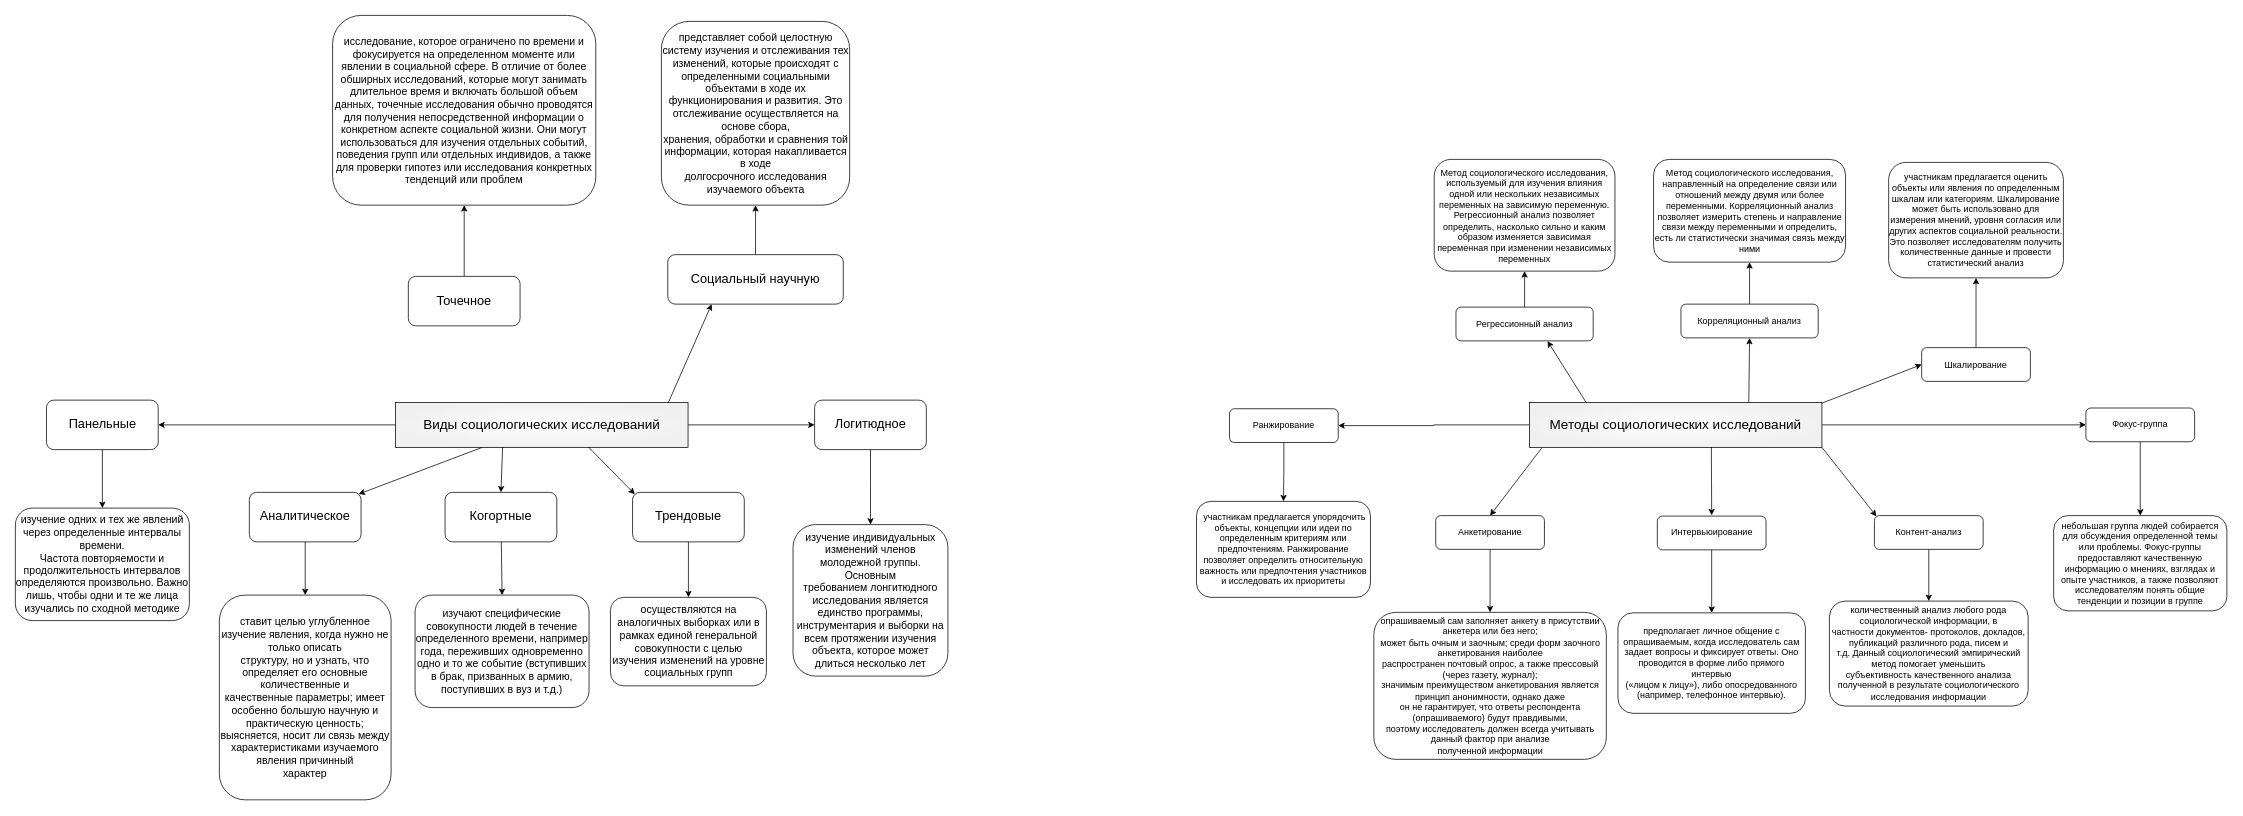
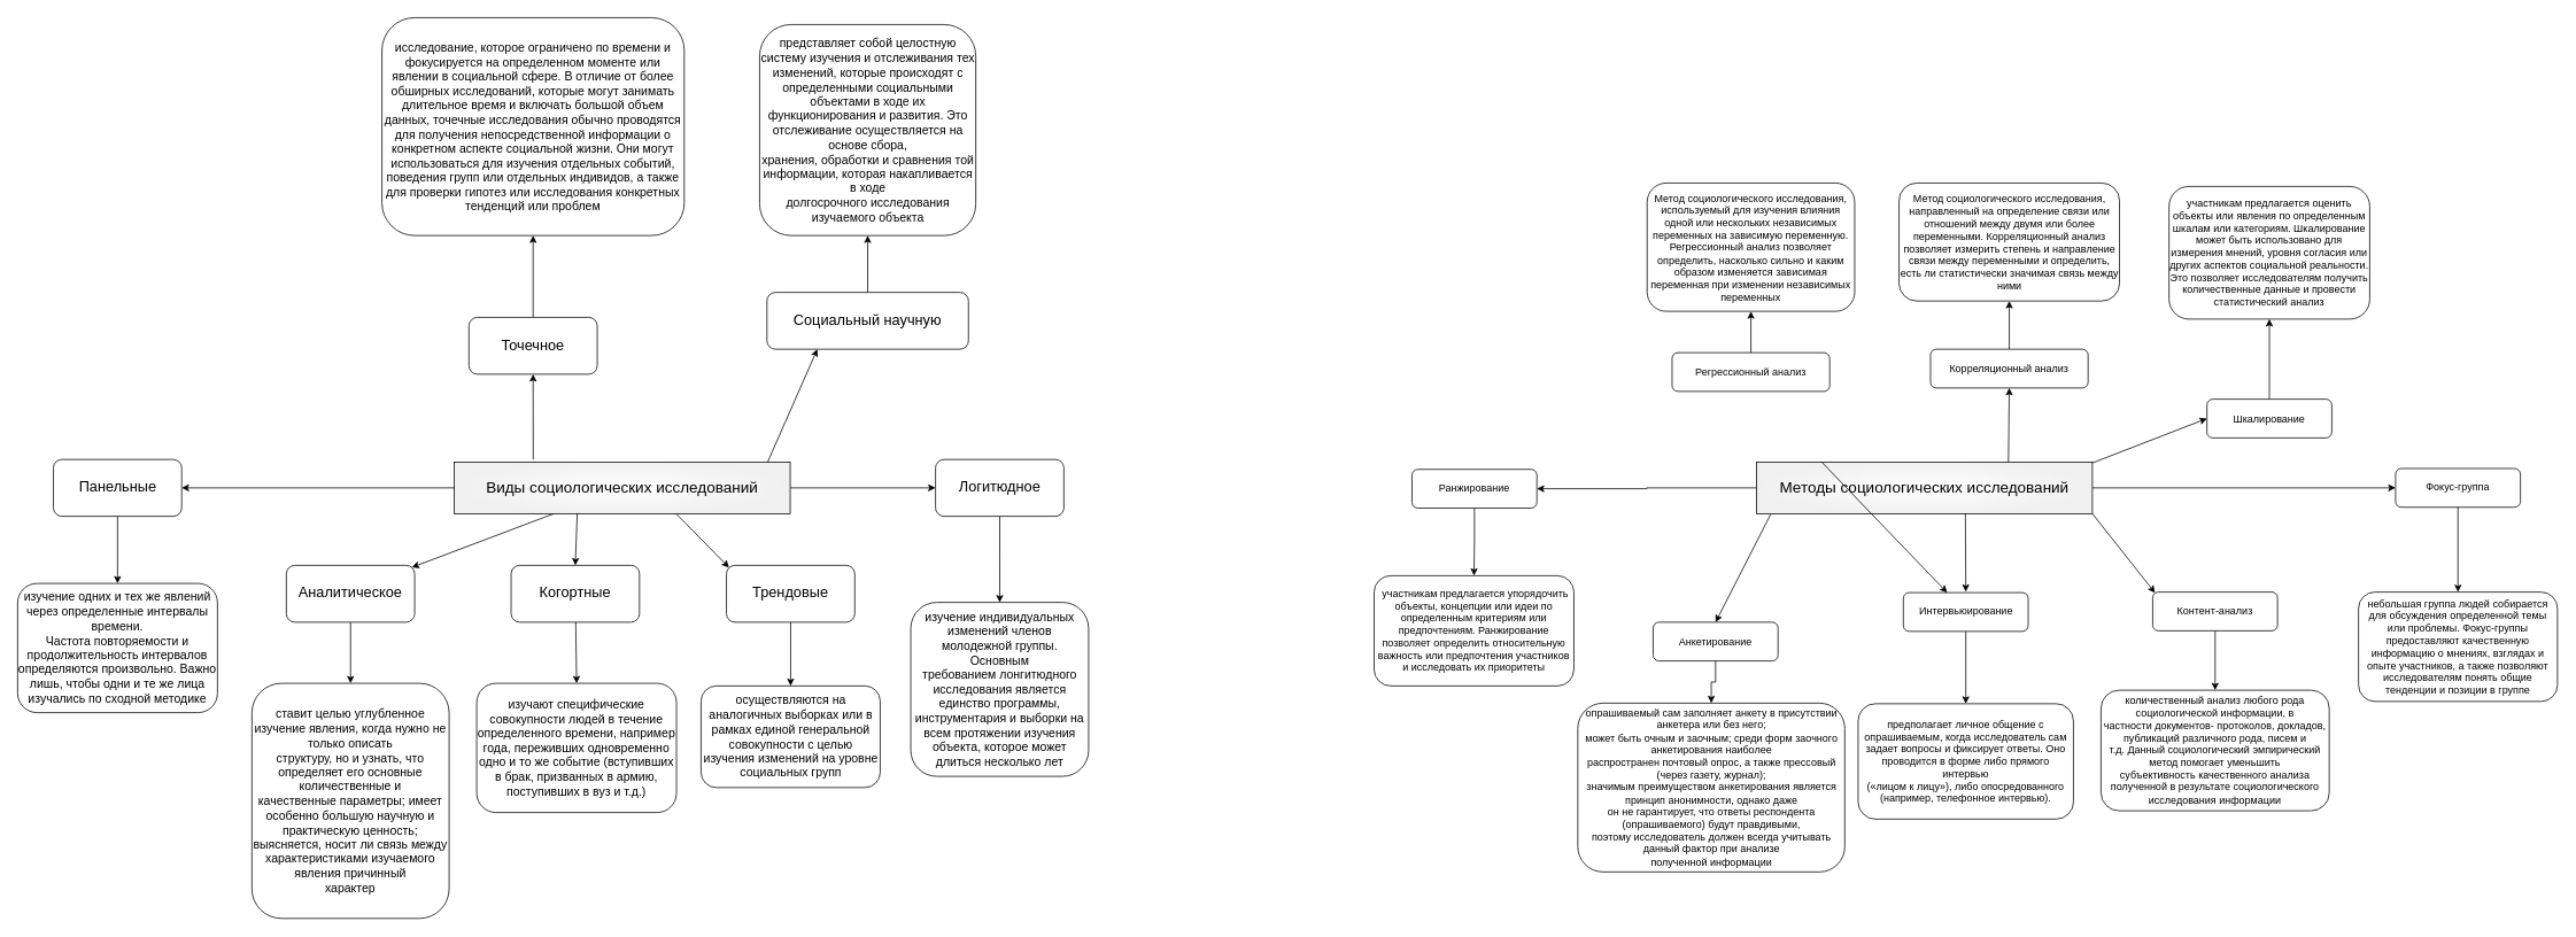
  <mxCell id="0" />
  <mxCell id="1" parent="0" />
  <mxCell id="2" style="rounded=0;orthogonalLoop=1;jettySize=auto;html=1;entryX=0.978;entryY=0.035;entryDx=0;entryDy=0;entryPerimeter=0;" edge="1" parent="1" source="6" target="8"><mxGeometry relative="1" as="geometry" /></mxCell>
  <mxCell id="3" style="edgeStyle=orthogonalEdgeStyle;rounded=0;orthogonalLoop=1;jettySize=auto;html=1;entryX=1;entryY=0.5;entryDx=0;entryDy=0;" edge="1" parent="1" source="6" target="19"><mxGeometry relative="1" as="geometry" /></mxCell>
  <mxCell id="4" style="edgeStyle=orthogonalEdgeStyle;rounded=0;orthogonalLoop=1;jettySize=auto;html=1;" edge="1" parent="1" source="6" target="22"><mxGeometry relative="1" as="geometry" /></mxCell>
+ <mxCell id="5" style="rounded=0;orthogonalLoop=1;jettySize=auto;html=1;entryX=0.5;entryY=1;entryDx=0;entryDy=0;exitX=0.235;exitY=-0.046;exitDx=0;exitDy=0;exitPerimeter=0;" edge="1" parent="1" source="6" target="29"><mxGeometry relative="1" as="geometry" /></mxCell>
  <mxCell id="6" value="&lt;font style=&quot;font-size: 18px;&quot;&gt;Виды социологических исследований&lt;/font&gt;" style="rounded=0;whiteSpace=wrap;html=1;fillColor=default;gradientColor=#f0f0f0;gradientDirection=radial;strokeColor=default;" vertex="1" parent="1"><mxGeometry x="527" y="536" width="390" height="60" as="geometry" /></mxCell>
  <mxCell id="7" value="" style="edgeStyle=orthogonalEdgeStyle;rounded=0;orthogonalLoop=1;jettySize=auto;html=1;" edge="1" parent="1" source="8" target="9"><mxGeometry relative="1" as="geometry" /></mxCell>
  <mxCell id="8" value="&lt;font style=&quot;font-size: 17px;&quot;&gt;Аналитическое&lt;/font&gt;" style="rounded=1;whiteSpace=wrap;html=1;" vertex="1" parent="1"><mxGeometry x="332" y="656" width="149" height="66" as="geometry" /></mxCell>
  <mxCell id="9" value="&lt;font style=&quot;font-size: 14px;&quot;&gt;ставит целью углубленное изучение явления, когда нужно не только описать&lt;br&gt;структуру, но и узнать, что определяет его основные количественные и&lt;br&gt;качественные параметры; имеет особенно большую научную и практическую ценность;&lt;br&gt;выясняется, носит ли связь между характеристиками изучаемого явления причинный&lt;br&gt;характер&lt;/font&gt;" style="rounded=1;whiteSpace=wrap;html=1;" vertex="1" parent="1"><mxGeometry x="292" y="793" width="229" height="273" as="geometry" /></mxCell>
  <mxCell id="10" value="&lt;font style=&quot;font-size: 17px;&quot;&gt;Когортные&lt;/font&gt;" style="rounded=1;whiteSpace=wrap;html=1;" vertex="1" parent="1"><mxGeometry x="593" y="656" width="149" height="66" as="geometry" /></mxCell>
  <mxCell id="11" value="" style="edgeStyle=orthogonalEdgeStyle;rounded=0;orthogonalLoop=1;jettySize=auto;html=1;" edge="1" parent="1" target="12"><mxGeometry relative="1" as="geometry"><mxPoint x="668" y="722" as="sourcePoint" /></mxGeometry></mxCell>
  <mxCell id="12" value="&lt;font style=&quot;font-size: 14px;&quot;&gt;изучают специфические совокупности людей в течение определенного времени, например года, переживших одновременно одно и то же событие (вступивших в брак, призванных в армию, поступивших в вуз и т.д.)&lt;/font&gt;" style="rounded=1;whiteSpace=wrap;html=1;" vertex="1" parent="1"><mxGeometry x="553" y="793" width="232" height="150" as="geometry" /></mxCell>
  <mxCell id="13" value="" style="endArrow=classic;html=1;rounded=0;exitX=0.366;exitY=1.001;exitDx=0;exitDy=0;exitPerimeter=0;entryX=0.5;entryY=0;entryDx=0;entryDy=0;" edge="1" parent="1" source="6" target="10"><mxGeometry width="50" height="50" relative="1" as="geometry"><mxPoint x="834" y="720" as="sourcePoint" /><mxPoint x="884" y="670" as="targetPoint" /></mxGeometry></mxCell>
  <mxCell id="14" value="" style="edgeStyle=orthogonalEdgeStyle;rounded=0;orthogonalLoop=1;jettySize=auto;html=1;" edge="1" parent="1" source="15" target="17"><mxGeometry relative="1" as="geometry" /></mxCell>
  <mxCell id="15" value="&lt;font style=&quot;font-size: 17px;&quot;&gt;Трендовые&lt;/font&gt;" style="rounded=1;whiteSpace=wrap;html=1;" vertex="1" parent="1"><mxGeometry x="843" y="656" width="149" height="66" as="geometry" /></mxCell>
  <mxCell id="16" value="" style="endArrow=classic;html=1;rounded=0;exitX=0.66;exitY=0.997;exitDx=0;exitDy=0;exitPerimeter=0;entryX=0.02;entryY=0.038;entryDx=0;entryDy=0;entryPerimeter=0;" edge="1" parent="1" source="6" target="15"><mxGeometry width="50" height="50" relative="1" as="geometry"><mxPoint x="769" y="672" as="sourcePoint" /><mxPoint x="819" y="622" as="targetPoint" /></mxGeometry></mxCell>
  <mxCell id="17" value="&lt;font style=&quot;font-size: 14px;&quot;&gt;осуществляются на аналогичных выборках или в рамках единой генеральной&lt;br/&gt;совокупности с целью изучения изменений на уровне социальных групп&lt;/font&gt;" style="rounded=1;whiteSpace=wrap;html=1;" vertex="1" parent="1"><mxGeometry x="813.5" y="796" width="208" height="118" as="geometry" /></mxCell>
  <mxCell id="18" value="" style="edgeStyle=orthogonalEdgeStyle;rounded=0;orthogonalLoop=1;jettySize=auto;html=1;" edge="1" parent="1" source="19" target="20"><mxGeometry relative="1" as="geometry" /></mxCell>
  <mxCell id="19" value="&lt;font style=&quot;font-size: 17px;&quot;&gt;Панельные&lt;/font&gt;" style="rounded=1;whiteSpace=wrap;html=1;" vertex="1" parent="1"><mxGeometry x="61.5" y="533" width="149" height="66" as="geometry" /></mxCell>
  <mxCell id="20" value="&lt;font style=&quot;font-size: 14px;&quot;&gt;изучение одних и тех же явлений через определенные интервалы времени.&lt;br&gt;Частота повторяемости и продолжительность интервалов определяются произвольно.&amp;nbsp;&lt;/font&gt;&lt;font style=&quot;font-size: 14px;&quot;&gt;&lt;font style=&quot;font-size: 14px;&quot;&gt;Важно лишь, чтобы&amp;nbsp;&lt;/font&gt;&lt;span style=&quot;line-height: 115%; font-family: Calibri, sans-serif;&quot;&gt;одни и те же лица изучались по сходной методике&lt;/span&gt;&lt;/font&gt;" style="rounded=1;whiteSpace=wrap;html=1;align=center;" vertex="1" parent="1"><mxGeometry x="20" y="677" width="232" height="150" as="geometry" /></mxCell>
  <mxCell id="21" value="" style="edgeStyle=orthogonalEdgeStyle;rounded=0;orthogonalLoop=1;jettySize=auto;html=1;" edge="1" parent="1" source="22" target="23"><mxGeometry relative="1" as="geometry" /></mxCell>
  <mxCell id="22" value="&lt;font style=&quot;font-size: 17px;&quot;&gt;Логитюдное&lt;/font&gt;" style="rounded=1;whiteSpace=wrap;html=1;" vertex="1" parent="1"><mxGeometry x="1085.75" y="533" width="149" height="66" as="geometry" /></mxCell>
  <mxCell id="23" value="&lt;font style=&quot;font-size: 14px;&quot;&gt;изучение индивидуальных изменений членов молодежной группы. Основным&lt;br&gt;требованием лонгитюдного исследования является единство программы,&lt;br&gt;инструментария и выборки на всем протяжении изучения объекта, которое может&lt;br&gt;длиться несколько лет&lt;/font&gt;" style="rounded=1;whiteSpace=wrap;html=1;" vertex="1" parent="1"><mxGeometry x="1057" y="699" width="206.5" height="202" as="geometry" /></mxCell>
  <mxCell id="24" style="edgeStyle=orthogonalEdgeStyle;rounded=0;orthogonalLoop=1;jettySize=auto;html=1;" edge="1" parent="1" source="25" target="27"><mxGeometry relative="1" as="geometry" /></mxCell>
  <mxCell id="25" value="&lt;font style=&quot;font-size: 17px;&quot;&gt;Социальный научную&lt;/font&gt;" style="rounded=1;whiteSpace=wrap;html=1;" vertex="1" parent="1"><mxGeometry x="890" y="339" width="234" height="66" as="geometry" /></mxCell>
  <mxCell id="26" style="rounded=0;orthogonalLoop=1;jettySize=auto;html=1;entryX=0.25;entryY=1;entryDx=0;entryDy=0;exitX=0.933;exitY=-0.001;exitDx=0;exitDy=0;exitPerimeter=0;" edge="1" parent="1" source="6" target="25"><mxGeometry relative="1" as="geometry" /></mxCell>
  <mxCell id="27" value="&lt;font style=&quot;font-size: 14px;&quot;&gt;представляет собой целостную систему изучения и отслеживания тех&lt;br/&gt;изменений, которые происходят с определенными социальными объектами в ходе их&lt;br/&gt;функционирования и развития. Это отслеживание осуществляется на основе сбора,&lt;br/&gt;хранения, обработки и сравнения той информации, которая накапливается в ходе&lt;br/&gt;долгосрочного исследования изучаемого объекта&lt;/font&gt;" style="rounded=1;whiteSpace=wrap;html=1;" vertex="1" parent="1"><mxGeometry x="881.5" y="28" width="251" height="245" as="geometry" /></mxCell>
  <mxCell id="28" style="edgeStyle=orthogonalEdgeStyle;rounded=0;orthogonalLoop=1;jettySize=auto;html=1;entryX=0.5;entryY=1;entryDx=0;entryDy=0;" edge="1" parent="1" source="29" target="30"><mxGeometry relative="1" as="geometry" /></mxCell>
  <mxCell id="29" value="&lt;font style=&quot;font-size: 17px;&quot;&gt;Точечное&lt;/font&gt;" style="rounded=1;whiteSpace=wrap;html=1;" vertex="1" parent="1"><mxGeometry x="544" y="368" width="149" height="66" as="geometry" /></mxCell>
  <mxCell id="30" value="&lt;font style=&quot;font-size: 14px;&quot;&gt;исследование, которое ограничено по времени и фокусируется на определенном моменте или явлении в социальной сфере. В отличие от более обширных исследований, которые могут занимать длительное время и включать большой объем данных, точечные исследования обычно проводятся для получения непосредственной информации о конкретном аспекте социальной жизни. Они могут использоваться для изучения отдельных событий, поведения групп или отдельных индивидов, а также для проверки гипотез или исследования конкретных тенденций или проблем&lt;/font&gt;" style="rounded=1;whiteSpace=wrap;html=1;" vertex="1" parent="1"><mxGeometry x="443" y="20" width="351" height="253" as="geometry" /></mxCell>
  <mxCell id="31" style="edgeStyle=orthogonalEdgeStyle;rounded=0;orthogonalLoop=1;jettySize=auto;html=1;" edge="1" parent="1" source="33" target="47"><mxGeometry relative="1" as="geometry" /></mxCell>
  <mxCell id="32" style="edgeStyle=orthogonalEdgeStyle;rounded=0;orthogonalLoop=1;jettySize=auto;html=1;entryX=1;entryY=0.5;entryDx=0;entryDy=0;" edge="1" parent="1" source="33" target="50"><mxGeometry relative="1" as="geometry" /></mxCell>
  <mxCell id="33" value="&lt;font style=&quot;font-size: 18px;&quot;&gt;Методы социологических исследований&lt;/font&gt;" style="rounded=0;whiteSpace=wrap;html=1;fillColor=default;gradientColor=#f0f0f0;gradientDirection=radial;strokeColor=default;" vertex="1" parent="1"><mxGeometry x="2039" y="536" width="390" height="60" as="geometry" /></mxCell>
  <mxCell id="34" value="" style="edgeStyle=orthogonalEdgeStyle;rounded=0;orthogonalLoop=1;jettySize=auto;html=1;" edge="1" parent="1" source="35" target="36"><mxGeometry relative="1" as="geometry" /></mxCell>
- <mxCell id="35" value="Анкетирование" style="rounded=1;whiteSpace=wrap;html=1;" vertex="1" parent="1"><mxGeometry x="1914" y="687" width="145" height="45" as="geometry" /></mxCell>
+ <mxCell id="35" value="Анкетирование" style="rounded=1;whiteSpace=wrap;html=1;" vertex="1" parent="1"><mxGeometry x="1919" y="722" width="145" height="45" as="geometry" /></mxCell>
  <mxCell id="36" value="опрашиваемый сам заполняет анкету в присутствии анкетера или без него;&lt;br/&gt;может быть очным и заочным; среди форм заочного анкетирования наиболее&lt;br/&gt;распространен почтовый опрос, а также прессовый (через газету, журнал);&lt;br/&gt;значимым преимуществом анкетирования является принцип анонимности, однако даже&lt;br/&gt;он не гарантирует, что ответы респондента (опрашиваемого) будут правдивыми,&lt;br/&gt;поэтому исследователь должен всегда учитывать данный фактор при анализе&lt;br/&gt;полученной информации" style="rounded=1;whiteSpace=wrap;html=1;" vertex="1" parent="1"><mxGeometry x="1831.5" y="816" width="310" height="196" as="geometry" /></mxCell>
  <mxCell id="37" value="" style="endArrow=classic;html=1;rounded=0;exitX=0.042;exitY=1.012;exitDx=0;exitDy=0;exitPerimeter=0;entryX=0.5;entryY=0;entryDx=0;entryDy=0;" edge="1" parent="1" source="33" target="35"><mxGeometry width="50" height="50" relative="1" as="geometry"><mxPoint x="2152" y="707" as="sourcePoint" /><mxPoint x="2202" y="657" as="targetPoint" /></mxGeometry></mxCell>
  <mxCell id="38" value="" style="edgeStyle=orthogonalEdgeStyle;rounded=0;orthogonalLoop=1;jettySize=auto;html=1;" edge="1" parent="1" source="39" target="40"><mxGeometry relative="1" as="geometry" /></mxCell>
  <mxCell id="39" value="Интервьюирование" style="rounded=1;whiteSpace=wrap;html=1;" vertex="1" parent="1"><mxGeometry x="2209.5" y="687.66" width="145" height="45" as="geometry" /></mxCell>
  <mxCell id="40" value="предполагает личное общение с опрашиваемым, когда исследователь сам&lt;br/&gt;задает вопросы и фиксирует ответы. Оно проводится в форме либо прямого интервью&lt;br/&gt;(«лицом к лицу»), либо опосредованного (например, телефонное интервью)." style="rounded=1;whiteSpace=wrap;html=1;" vertex="1" parent="1"><mxGeometry x="2157" y="816.66" width="250" height="134" as="geometry" /></mxCell>
  <mxCell id="41" value="" style="endArrow=classic;html=1;rounded=0;exitX=0.622;exitY=0.996;exitDx=0;exitDy=0;exitPerimeter=0;" edge="1" parent="1" source="33"><mxGeometry width="50" height="50" relative="1" as="geometry"><mxPoint x="2282" y="597" as="sourcePoint" /><mxPoint x="2282" y="686.66" as="targetPoint" /></mxGeometry></mxCell>
  <mxCell id="42" style="edgeStyle=orthogonalEdgeStyle;rounded=0;orthogonalLoop=1;jettySize=auto;html=1;entryX=0.5;entryY=0;entryDx=0;entryDy=0;" edge="1" parent="1" source="43" target="45"><mxGeometry relative="1" as="geometry" /></mxCell>
  <mxCell id="43" value="Контент-анализ" style="rounded=1;whiteSpace=wrap;html=1;" vertex="1" parent="1"><mxGeometry x="2499" y="687" width="145" height="45" as="geometry" /></mxCell>
  <mxCell id="44" value="" style="endArrow=classic;html=1;rounded=0;exitX=1;exitY=1;exitDx=0;exitDy=0;entryX=0.019;entryY=0.02;entryDx=0;entryDy=0;entryPerimeter=0;" edge="1" parent="1" source="33" target="43"><mxGeometry width="50" height="50" relative="1" as="geometry"><mxPoint x="2506" y="673" as="sourcePoint" /><mxPoint x="2556" y="623" as="targetPoint" /></mxGeometry></mxCell>
  <mxCell id="45" value="количественный анализ любого рода социологической информации, в&lt;br/&gt;частности документов- протоколов, докладов, публикаций различного рода, писем и&lt;br/&gt;т.д. Данный социологический эмпирический метод помогает уменьшить&lt;br/&gt;субъективность качественного анализа полученной в результате социологического&lt;br/&gt;исследования информации" style="rounded=1;whiteSpace=wrap;html=1;" vertex="1" parent="1"><mxGeometry x="2439" y="801" width="265" height="140" as="geometry" /></mxCell>
  <mxCell id="46" style="edgeStyle=orthogonalEdgeStyle;rounded=0;orthogonalLoop=1;jettySize=auto;html=1;entryX=0.5;entryY=0;entryDx=0;entryDy=0;" edge="1" parent="1" source="47" target="48"><mxGeometry relative="1" as="geometry" /></mxCell>
  <mxCell id="47" value="Фокус-группа" style="rounded=1;whiteSpace=wrap;html=1;" vertex="1" parent="1"><mxGeometry x="2781" y="543.5" width="145" height="45" as="geometry" /></mxCell>
  <mxCell id="48" value="небольшая группа людей собирается для обсуждения определенной темы или проблемы. Фокус-группы предоставляют качественную информацию о мнениях, взглядах и опыте участников, а также позволяют исследователям понять общие тенденции и позиции в группе" style="rounded=1;whiteSpace=wrap;html=1;" vertex="1" parent="1"><mxGeometry x="2738" y="687" width="231" height="127" as="geometry" /></mxCell>
  <mxCell id="49" value="" style="edgeStyle=orthogonalEdgeStyle;rounded=0;orthogonalLoop=1;jettySize=auto;html=1;" edge="1" parent="1" source="50" target="51"><mxGeometry relative="1" as="geometry" /></mxCell>
  <mxCell id="50" value="Ранжирование" style="rounded=1;whiteSpace=wrap;html=1;" vertex="1" parent="1"><mxGeometry x="1639" y="544.5" width="145" height="45" as="geometry" /></mxCell>
  <mxCell id="51" value="&amp;nbsp;участникам предлагается упорядочить объекты, концепции или идеи по определенным критериям или предпочтениям. Ранжирование позволяет определить относительную важность или предпочтения участников и исследовать их приоритеты" style="rounded=1;whiteSpace=wrap;html=1;" vertex="1" parent="1"><mxGeometry x="1595" y="668" width="232" height="128" as="geometry" /></mxCell>
  <mxCell id="52" value="" style="edgeStyle=orthogonalEdgeStyle;rounded=0;orthogonalLoop=1;jettySize=auto;html=1;" edge="1" parent="1" source="53" target="54"><mxGeometry relative="1" as="geometry" /></mxCell>
  <mxCell id="53" value="Шкалирование" style="rounded=1;whiteSpace=wrap;html=1;" vertex="1" parent="1"><mxGeometry x="2562" y="463" width="145" height="45" as="geometry" /></mxCell>
  <mxCell id="54" value="участникам предлагается оценить объекты или явления по определенным шкалам или категориям. Шкалирование может быть использовано для измерения мнений, уровня согласия или других аспектов социальной реальности. Это позволяет исследователям получить количественные данные и провести статистический анализ" style="rounded=1;whiteSpace=wrap;html=1;" vertex="1" parent="1"><mxGeometry x="2518" y="216" width="233" height="154" as="geometry" /></mxCell>
  <mxCell id="55" value="" style="endArrow=classic;html=1;rounded=0;entryX=0;entryY=0.5;entryDx=0;entryDy=0;" edge="1" parent="1" target="53"><mxGeometry width="50" height="50" relative="1" as="geometry"><mxPoint x="2429" y="537" as="sourcePoint" /><mxPoint x="2479" y="487" as="targetPoint" /></mxGeometry></mxCell>
  <mxCell id="56" value="" style="edgeStyle=orthogonalEdgeStyle;rounded=0;orthogonalLoop=1;jettySize=auto;html=1;" edge="1" parent="1" source="57" target="59"><mxGeometry relative="1" as="geometry" /></mxCell>
  <mxCell id="57" value="Корреляционный анализ" style="rounded=1;whiteSpace=wrap;html=1;" vertex="1" parent="1"><mxGeometry x="2241" y="405" width="183" height="45" as="geometry" /></mxCell>
  <mxCell id="58" value="" style="endArrow=classic;html=1;rounded=0;entryX=0.5;entryY=1;entryDx=0;entryDy=0;exitX=0.75;exitY=0;exitDx=0;exitDy=0;" edge="1" parent="1" source="33" target="57"><mxGeometry width="50" height="50" relative="1" as="geometry"><mxPoint x="2297" y="542" as="sourcePoint" /><mxPoint x="2347" y="492" as="targetPoint" /></mxGeometry></mxCell>
  <mxCell id="59" value="Метод социологического исследования, направленный на определение связи или отношений между двумя или более переменными. Корреляционный анализ позволяет измерить степень и направление связи между переменными и определить, есть ли статистически значимая связь между ними" style="rounded=1;whiteSpace=wrap;html=1;" vertex="1" parent="1"><mxGeometry x="2204.5" y="212" width="256" height="137" as="geometry" /></mxCell>
  <mxCell id="60" value="" style="edgeStyle=orthogonalEdgeStyle;rounded=0;orthogonalLoop=1;jettySize=auto;html=1;" edge="1" parent="1" source="61" target="62"><mxGeometry relative="1" as="geometry" /></mxCell>
  <mxCell id="61" value="Регрессионный анализ" style="rounded=1;whiteSpace=wrap;html=1;" vertex="1" parent="1"><mxGeometry x="1941" y="409" width="183" height="45" as="geometry" /></mxCell>
  <mxCell id="62" value="Метод социологического исследования, используемый для изучения влияния одной или нескольких независимых переменных на зависимую переменную. Регрессионный анализ позволяет определить, насколько сильно и каким образом изменяется зависимая переменная при изменении независимых переменных" style="rounded=1;whiteSpace=wrap;html=1;" vertex="1" parent="1"><mxGeometry x="1912" y="212" width="241" height="149" as="geometry" /></mxCell>
- <mxCell id="63" value="" style="endArrow=classic;html=1;rounded=0;exitX=0.193;exitY=-0.007;exitDx=0;exitDy=0;exitPerimeter=0;entryX=0.667;entryY=1.007;entryDx=0;entryDy=0;entryPerimeter=0;" edge="1" parent="1" source="33" target="61"><mxGeometry width="50" height="50" relative="1" as="geometry"><mxPoint x="2096" y="516" as="sourcePoint" /><mxPoint x="2146" y="466" as="targetPoint" /></mxGeometry></mxCell>
+ <mxCell id="63" value="" style="endArrow=classic;html=1;rounded=0;exitX=0.193;exitY=-0.007;exitDx=0;exitDy=0;exitPerimeter=0;" edge="1" parent="1" source="33" target="39"><mxGeometry width="50" height="50" relative="1" as="geometry"><mxPoint x="2096" y="516" as="sourcePoint" /><mxPoint x="2146" y="466" as="targetPoint" /></mxGeometry></mxCell>
